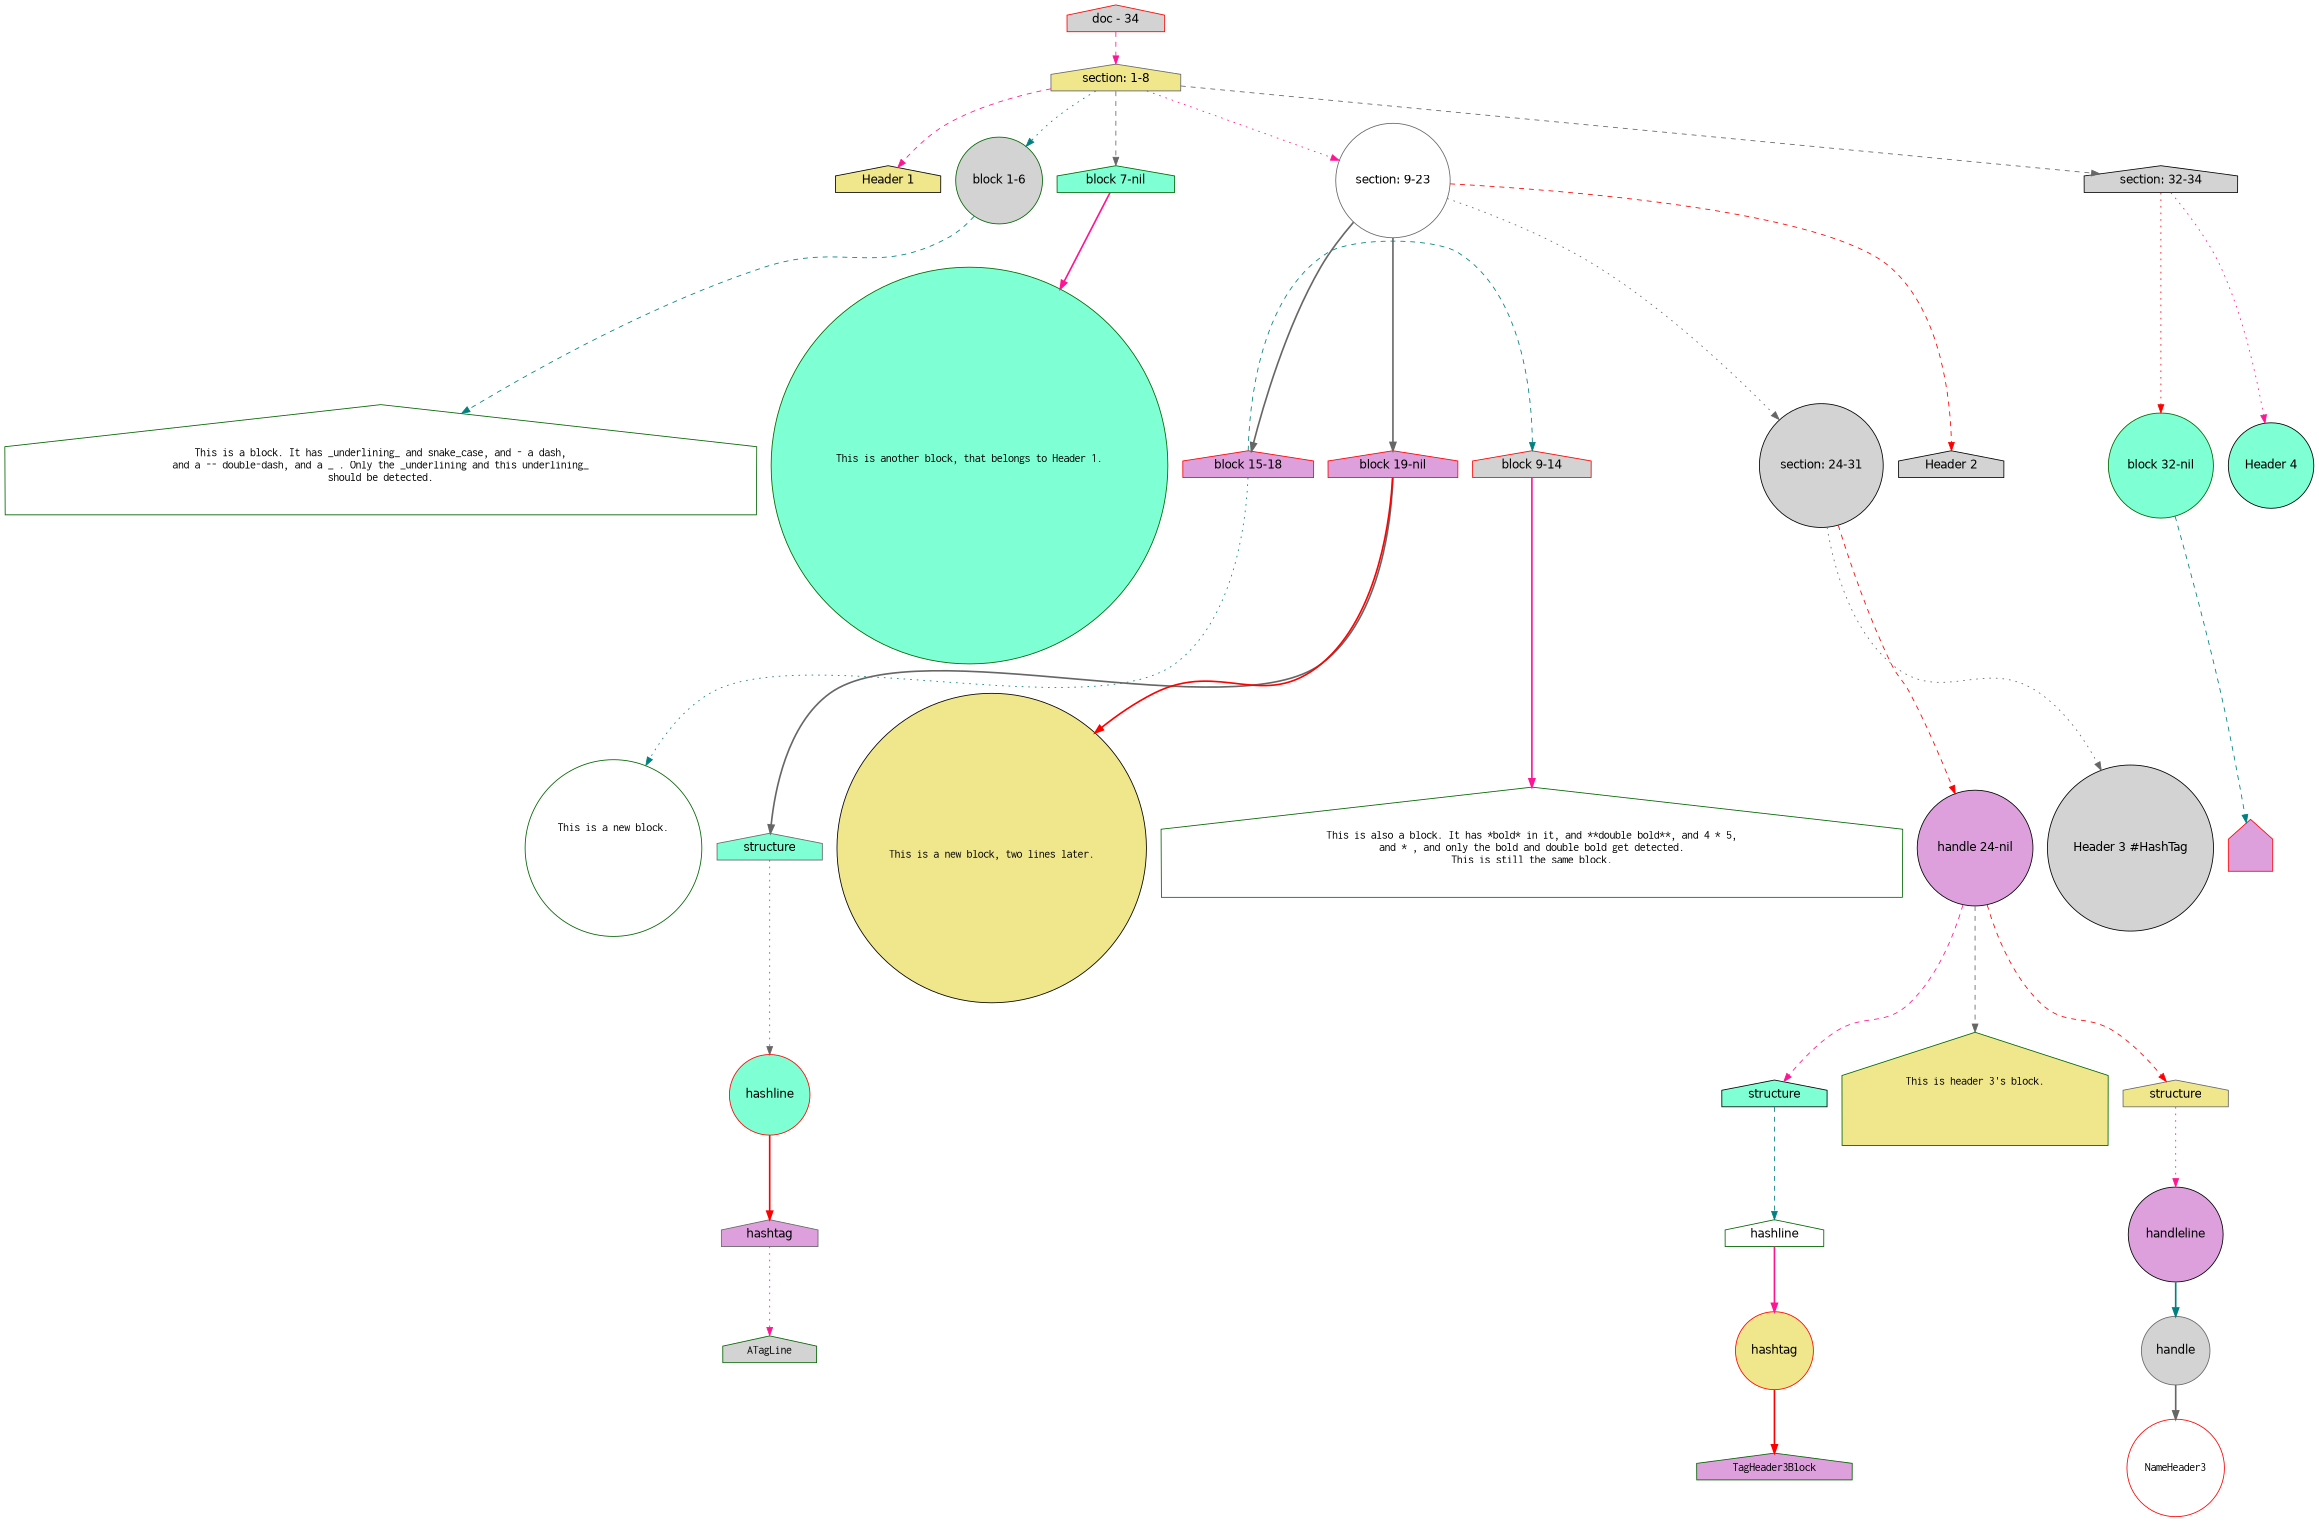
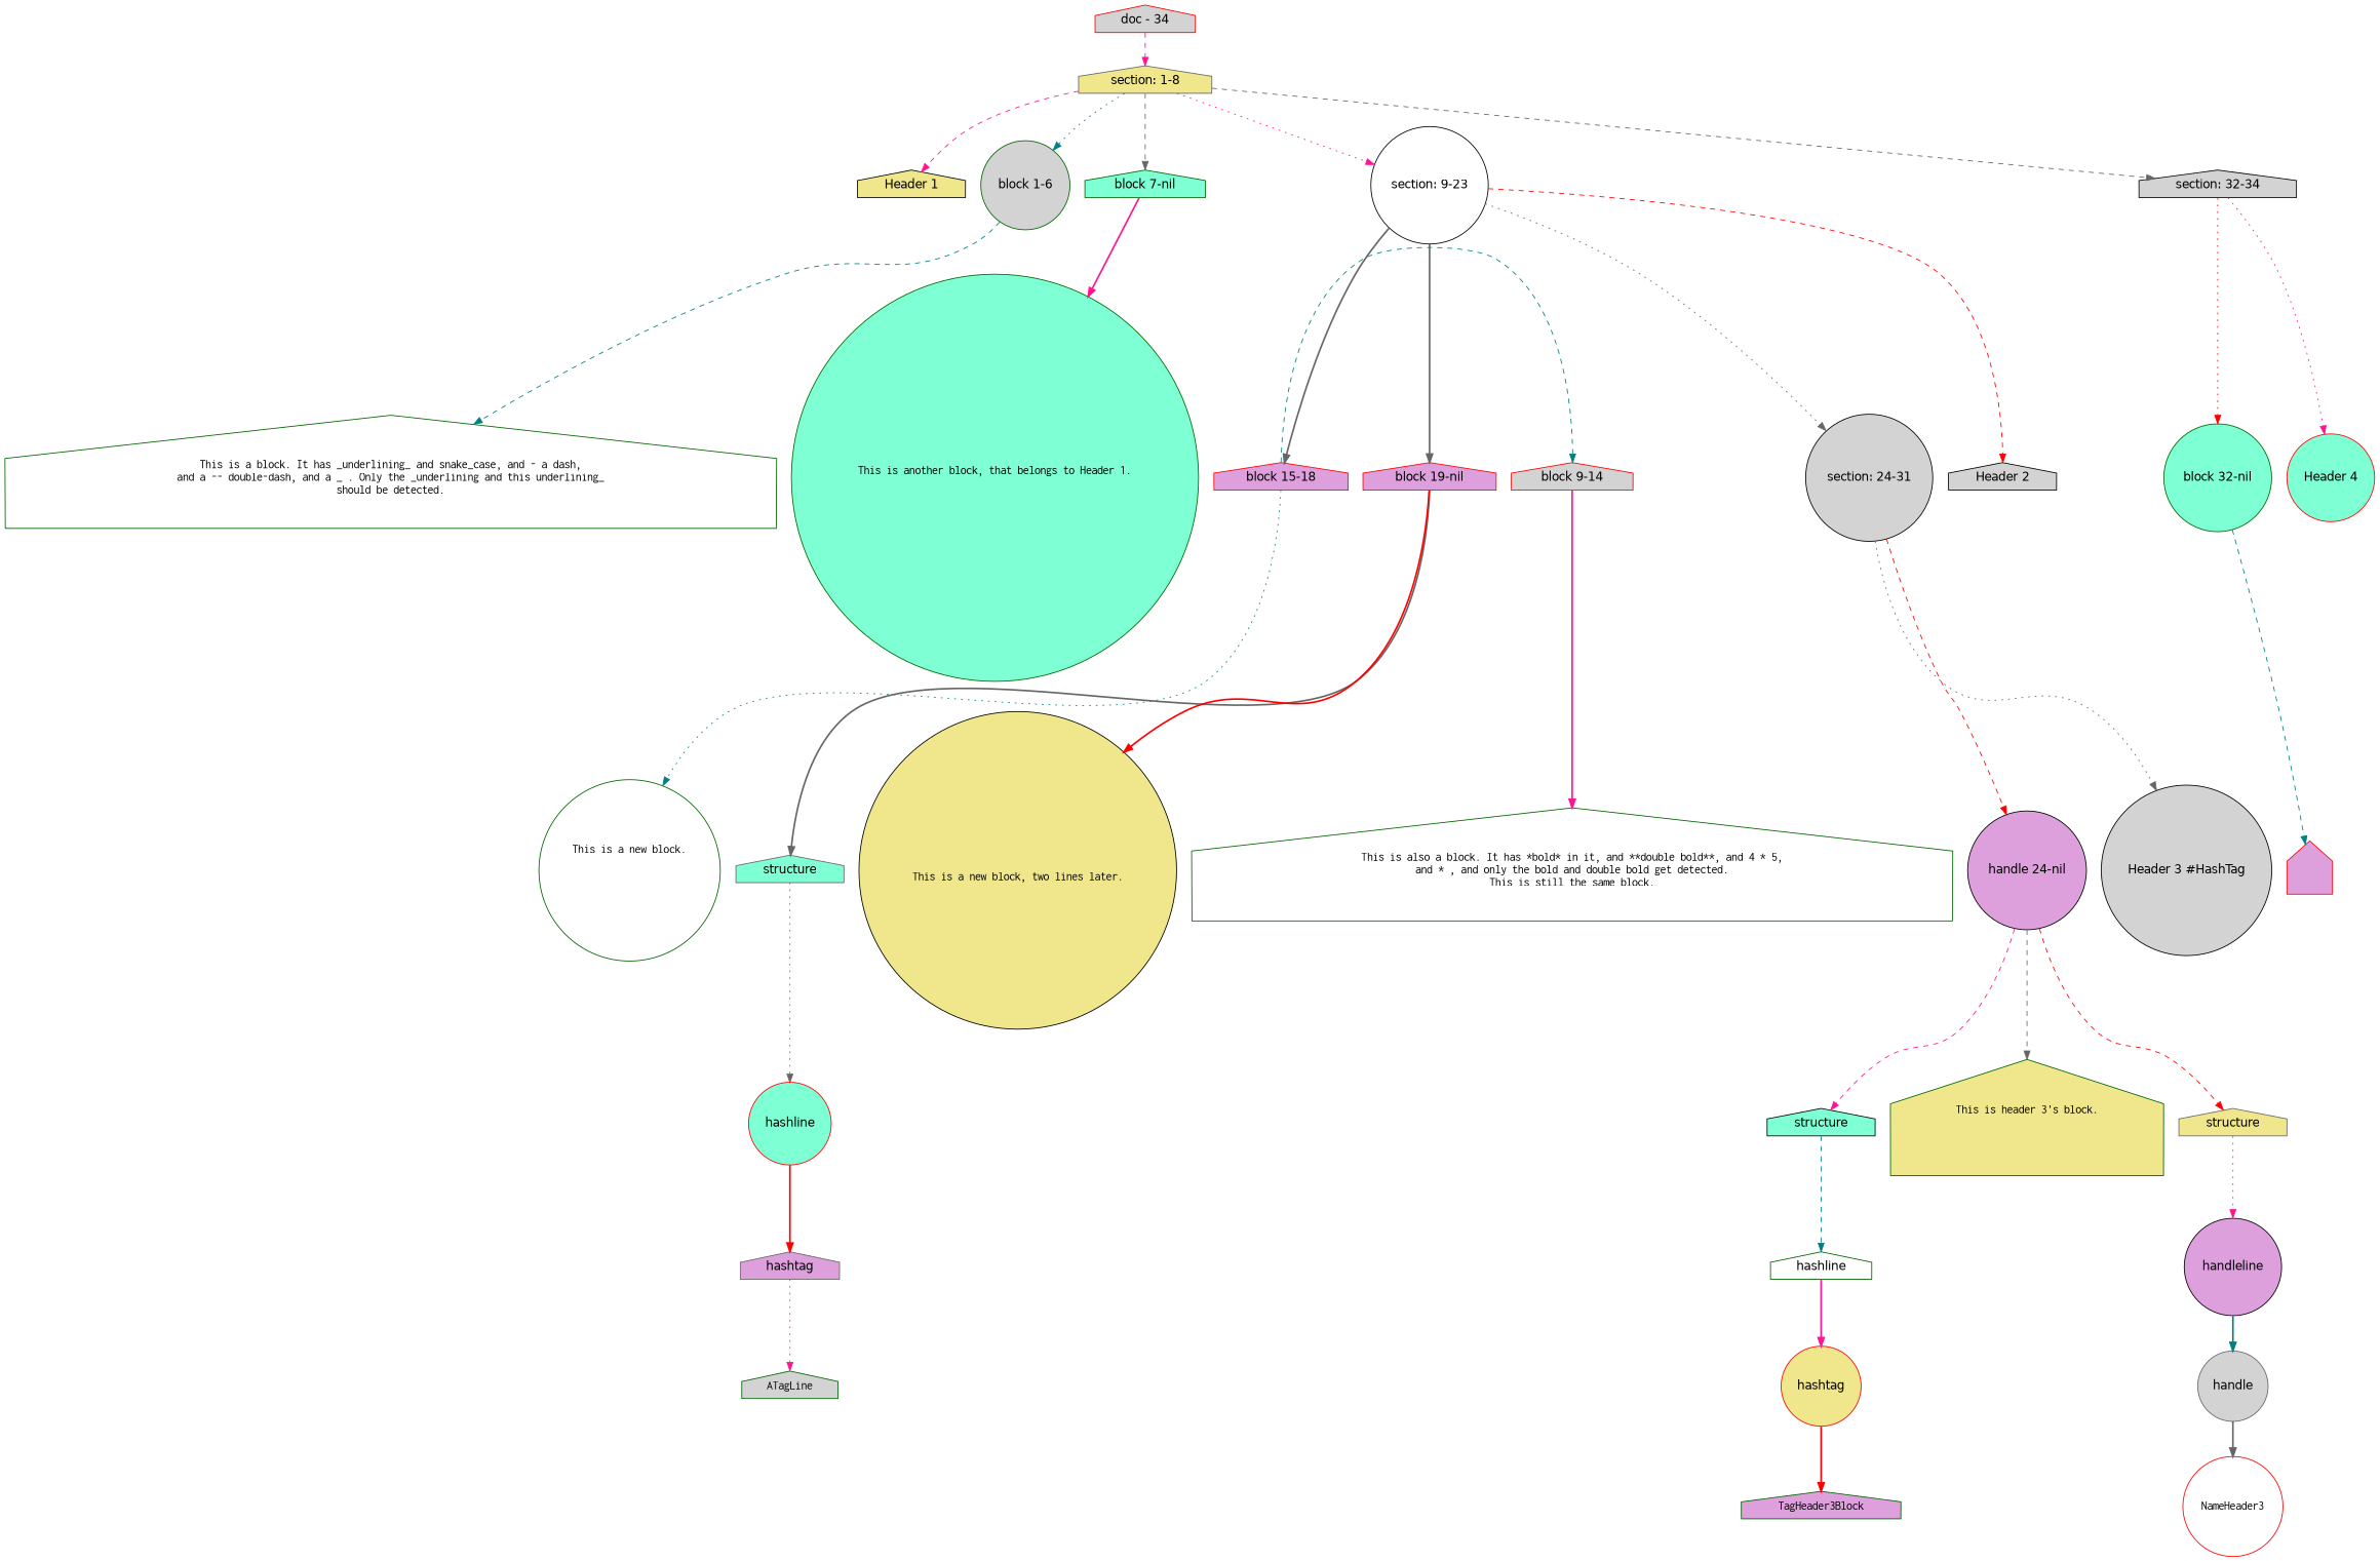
  digraph {
    node [color=black fillcolor=lightgrey fontname=Helvetica shape=house style=filled]
    edge [color=deeppink style=dashed]
    n1 [color=gray40 fillcolor=khaki label="section: 1-8"]
    n2 [fillcolor=khaki label="Header 1"]
    n3 [color=darkgreen label="block 1-6" shape=circle]
    n4 [color=darkgreen fillcolor=aquamarine label="block 7-nil"]
-   n5 [color=gray40 fillcolor=white label="section: 9-23" shape=circle]
+   n5 [fillcolor=white label="section: 9-23" shape=circle]
    n6 [label="section: 32-34"]
    n7 [label="Header 2"]
    n8 [color=red label="block 9-14"]
    n9 [color=red fillcolor=plum label="block 15-18"]
    n10 [color=red fillcolor=plum label="block 19-nil"]
    n11 [label="section: 24-31" shape=circle]
    n12 [color=gray40 fillcolor=aquamarine label=structure]
    n13 [color=red fillcolor=aquamarine label=hashline shape=circle]
    n14 [color=gray40 fillcolor=plum label=hashtag]
    n15 [label="Header 3 #HashTag" shape=circle]
    n16 [fillcolor=plum label="handle 24-nil" shape=circle]
    n17 [color=gray40 fillcolor=khaki label=structure]
    n18 [fillcolor=aquamarine label=structure]
    n19 [fillcolor=plum label=handleline shape=circle]
    n20 [color=gray40 label=handle shape=circle]
    n21 [color=darkgreen fillcolor=white label=hashline]
    n22 [color=red fillcolor=khaki label=hashtag shape=circle]
-   n23 [fillcolor=aquamarine label="Header 4" shape=circle]
+   n23 [color=red fillcolor=aquamarine label="Header 4" shape=circle]
    n24 [color=darkgreen fillcolor=aquamarine label="block 32-nil" shape=circle]
    n25 [color=darkgreen fillcolor=white fontname=Inconsolata label="\nThis is a block. It has _underlining_ and snake_case, and - a dash,\nand a -- double-dash, and a _ . Only the _underlining and this underlining_\nshould be detected.\n\n"]
    n26 [color=darkgreen fillcolor=aquamarine fontname=Inconsolata label="This is another block, that belongs to Header 1.\n\n" shape=circle]
    n27 [color=darkgreen fillcolor=white fontname=Inconsolata label="\nThis is also a block. It has *bold* in it, and **double bold**, and 4 * 5,\nand * , and only the bold and double bold get detected.\nThis is still the same block.\n\n"]
    n28 [color=darkgreen fillcolor=white fontname=Inconsolata label="This is a new block.\n\n\n\n" shape=circle]
    n29 [fillcolor=khaki fontname=Inconsolata label="\n\nThis is a new block, two lines later.\n\n" shape=circle]
    n30 [color=darkgreen fontname=Inconsolata label=ATagLine]
    n31 [color=darkgreen fillcolor=khaki fontname=Inconsolata label="\nThis is header 3's block.\n\n\n\n"]
    n32 [color=red fillcolor=white fontname=Inconsolata label=NameHeader3 shape=circle]
    n33 [color=darkgreen fillcolor=plum fontname=Inconsolata label=TagHeader3Block]
    n34 [color=red fillcolor=plum fontname=Inconsolata label="\n\n"]
    n35 [color=red label="doc - 34"]
    subgraph sub_1 {
      rank=same
      n1
    }
    subgraph sub_2 {
      rank=same
      n2
      n3
      n4
      n5
      n6
    }
    subgraph sub_3 {
      rank=same
      n7
      n8
      n9
      n10
      n11
    }
    subgraph sub_4 {
      rank=same
      n12
    }
    subgraph sub_5 {
      rank=same
      n13
    }
    subgraph sub_6 {
      rank=same
      n14
    }
    subgraph sub_7 {
      rank=same
      n15
      n16
    }
    subgraph sub_8 {
      rank=same
      n17
      n18
    }
    subgraph sub_9 {
      rank=same
      n19
    }
    subgraph sub_10 {
      rank=same
      n20
    }
    subgraph sub_11 {
      rank=same
      n21
    }
    subgraph sub_12 {
      rank=same
      n22
    }
    subgraph sub_13 {
      rank=same
      n23
      n24
    }
    n1 -> n2
    n1 -> n3 [color=teal style=dotted]
    n1 -> n4 [color=gray40]
    n1 -> n5 [style=dotted]
    n1 -> n6 [color=gray40]
    n3 -> n25 [color=teal]
    n4 -> n26 [style=bold]
    n5 -> n7 [color=red]
    n5 -> n9 [color=gray40 style=bold]
    n5 -> n10 [color=gray40 style=bold]
    n5 -> n11 [color=gray40 style=dotted]
    n6 -> n23 [style=dotted]
    n6 -> n24 [color=red style=dotted]
    n8 -> n27 [style=bold]
    n9 -> n8 [color=teal]
    n9 -> n28 [color=teal style=dotted]
    n10 -> n12 [color=gray40 style=bold]
    n10 -> n29 [color=red style=bold]
    n11 -> n15 [color=gray40 style=dotted]
    n11 -> n16 [color=red]
    n12 -> n13 [color=gray40 style=dotted]
    n13 -> n14 [color=red style=bold]
    n14 -> n30 [style=dotted]
    n16 -> n17 [color=red]
    n16 -> n18
    n16 -> n31 [color=gray40]
    n17 -> n19 [style=dotted]
    n18 -> n21 [color=teal]
    n19 -> n20 [color=teal style=bold]
    n20 -> n32 [color=gray40 style=bold]
    n21 -> n22 [style=bold]
    n22 -> n33 [color=red style=bold]
    n24 -> n34 [color=teal]
    n35 -> n1
  }
